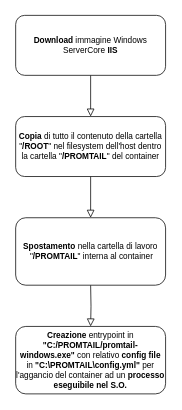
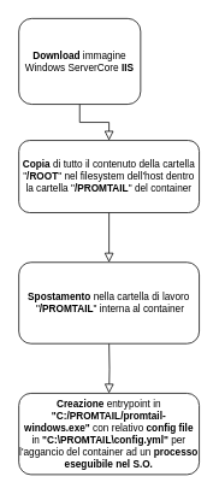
  <mxCell id="0" />
  <mxCell id="1" parent="0" />
  <mxCell id="2" value="" style="rounded=0;html=1;jettySize=auto;orthogonalLoop=1;fontSize=11;endArrow=block;endFill=0;endSize=8;strokeWidth=1;shadow=0;labelBackgroundColor=none;edgeStyle=orthogonalEdgeStyle;entryX=0.5;entryY=0;entryDx=0;entryDy=0;exitX=0.5;exitY=1;exitDx=0;exitDy=0;" edge="1" parent="1" source="6" target="7"><mxGeometry relative="1" as="geometry"><mxPoint x="120" y="100" as="sourcePoint" /><mxPoint x="120" y="150" as="targetPoint" /></mxGeometry></mxCell>
  <mxCell id="3" value="" style="rounded=0;html=1;jettySize=auto;orthogonalLoop=1;fontSize=11;endArrow=block;endFill=0;endSize=8;strokeWidth=1;shadow=0;labelBackgroundColor=none;edgeStyle=orthogonalEdgeStyle;entryX=0.5;entryY=0;entryDx=0;entryDy=0;exitX=0.5;exitY=1;exitDx=0;exitDy=0;" edge="1" parent="1" source="7" target="8"><mxGeometry relative="1" as="geometry"><mxPoint x="120" y="240" as="sourcePoint" /><mxPoint x="120" y="290" as="targetPoint" /></mxGeometry></mxCell>
  <mxCell id="4" value="" style="rounded=0;html=1;jettySize=auto;orthogonalLoop=1;fontSize=11;endArrow=block;endFill=0;endSize=8;strokeWidth=1;shadow=0;labelBackgroundColor=none;edgeStyle=orthogonalEdgeStyle;entryX=0.5;entryY=0;entryDx=0;entryDy=0;" edge="1" parent="1" target="5"><mxGeometry relative="1" as="geometry"><mxPoint x="120" y="380" as="sourcePoint" /><mxPoint x="120" y="430" as="targetPoint" /></mxGeometry></mxCell>
  <mxCell id="5" value="&lt;b&gt;Creazione &lt;/b&gt;entrypoint in &lt;br&gt;&lt;b&gt;&quot;C:/PROMTAIL/promtail-windows.exe&quot;&lt;/b&gt; con relativo&lt;b&gt; config file &lt;/b&gt;in&lt;b&gt; &quot;C:\PROMTAIL\config.yml&quot;&amp;nbsp;&lt;/b&gt;per l'aggancio del container ad un&lt;b&gt; processo eseguibile nel S.O.&lt;/b&gt;" style="rounded=1;whiteSpace=wrap;html=1;fontSize=11;glass=0;strokeWidth=1;shadow=0;" vertex="1" parent="1"><mxGeometry x="20" y="435" width="200" height="90" as="geometry" /></mxCell>
- <mxCell id="6" value="&lt;b&gt;Download&lt;/b&gt; immagine Windows ServerCore &lt;b&gt;IIS&lt;/b&gt;" style="rounded=1;whiteSpace=wrap;html=1;fontSize=11;glass=0;strokeWidth=1;shadow=0;" vertex="1" parent="1"><mxGeometry x="20" y="20" width="200" height="80" as="geometry" /></mxCell>
+ <mxCell id="6" value="&lt;b&gt;Download&lt;/b&gt; immagine Windows ServerCore &lt;b&gt;IIS&lt;/b&gt;" style="rounded=1;whiteSpace=wrap;html=1;fontSize=11;glass=0;strokeWidth=1;shadow=0;" vertex="1" parent="1"><mxGeometry x="20" y="20" width="135" height="95" as="geometry" /></mxCell>
  <mxCell id="7" value="&lt;b&gt;Copia&lt;/b&gt; di tutto il contenuto della cartella &quot;&lt;b&gt;/ROOT&lt;/b&gt;&quot; nel filesystem dell'host dentro la cartella &quot;&lt;b&gt;/PROMTAIL&lt;/b&gt;&quot; del container" style="rounded=1;whiteSpace=wrap;html=1;fontSize=11;glass=0;strokeWidth=1;shadow=0;" vertex="1" parent="1"><mxGeometry x="20" y="155" width="200" height="80" as="geometry" /></mxCell>
  <mxCell id="8" value="&lt;b&gt;Spostamento&lt;/b&gt; nella cartella di lavoro &amp;nbsp;&quot;&lt;b&gt;/PROMTAIL&lt;/b&gt;&quot; interna al container" style="rounded=1;whiteSpace=wrap;html=1;fontSize=11;glass=0;strokeWidth=1;shadow=0;" vertex="1" parent="1"><mxGeometry x="20" y="290" width="200" height="90" as="geometry" /></mxCell>
